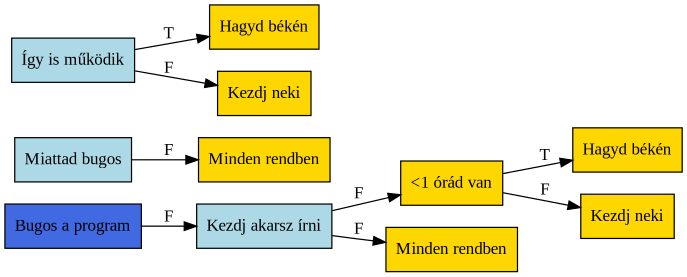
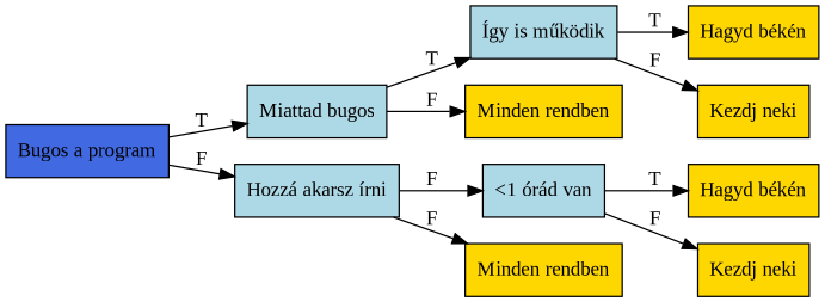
  digraph {
    fontname="Liberation Serif"
    rankdir=LR
    node [fillcolor=gold fontname="Liberation Serif" shape=rectangle style=filled]
    edge [fontname="Liberation Serif"]
    n1 [fillcolor=royalblue label="Bugos a program"]
    n2 [fillcolor=lightblue label="Miattad bugos"]
-   n3 [fillcolor=lightblue label="Kezdj akarsz írni"]
+   n3 [fillcolor=lightblue label="Hozzá akarsz írni"]
    n4 [fillcolor=lightblue label="Így is működik"]
    n5 [label="Minden rendben"]
-   n6 [label="<1 órád van"]
+   n6 [fillcolor=lightblue label="<1 órád van"]
    n7 [label="Minden rendben"]
    n8 [label="Hagyd békén"]
    n9 [label="Kezdj neki"]
    n10 [label="Hagyd békén"]
    n11 [label="Kezdj neki"]
+   n1 -> n2 [label=T]
    n1 -> n3 [label=F]
+   n2 -> n4 [label=T]
    n2 -> n5 [label=F]
    n3 -> n6 [label=F]
    n3 -> n7 [label=F]
    n4 -> n8 [label=T]
    n4 -> n9 [label=F]
    n6 -> n10 [label=T]
    n6 -> n11 [label=F]
  }
